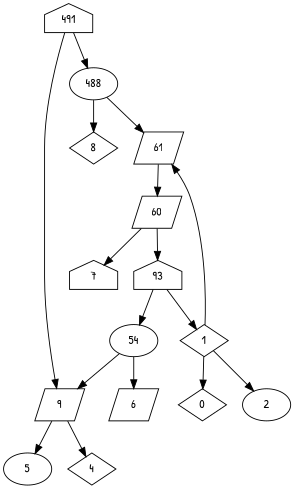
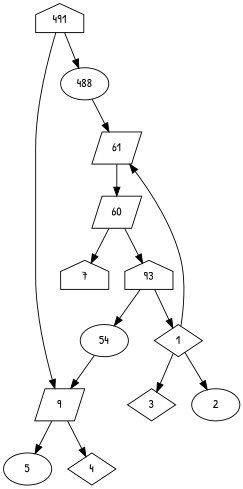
  digraph {
    fontname="Patrick Hand"
    node [fontname="Patrick Hand" shape=parallelogram]
    edge [fontname="Patrick Hand"]
    n1 [label=491 shape=house]
    9
    488 [shape=ellipse]
    5 [shape=ellipse]
    4 [shape=diamond]
-   8 [shape=diamond]
    61
    60
    7 [shape=house]
    n10 [label=93 shape=house]
    1 [shape=diamond]
-   3 [shape=diamond label=0]
+   3 [shape=diamond]
    2 [shape=ellipse]
    54 [shape=ellipse]
-   6
    n1 -> 9
    n1 -> 488
    9 -> 5
    9 -> 4
-   488 -> 8
    488 -> 61
    61 -> 60
    60 -> 7
    60 -> n10
    n10 -> 1
    n10 -> 54
    1 -> 61
    1 -> 3
    1 -> 2
    54 -> 9
-   54 -> 6
  }
